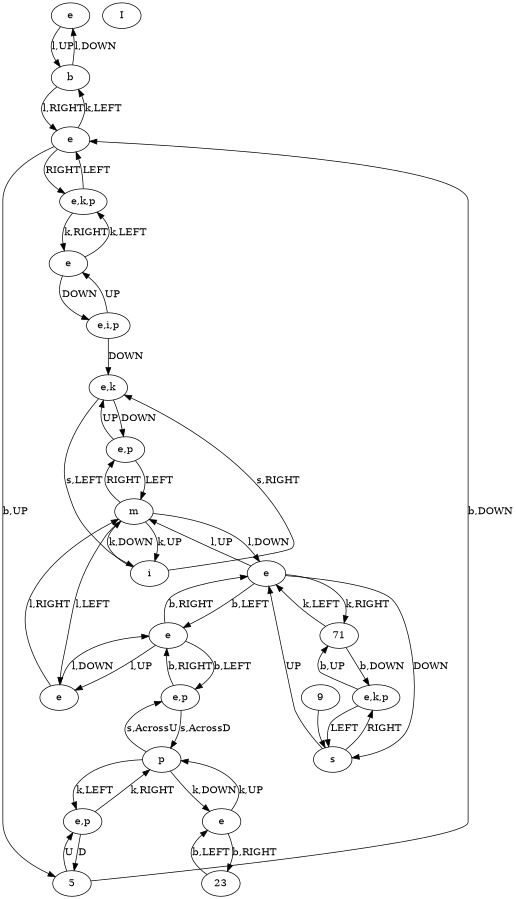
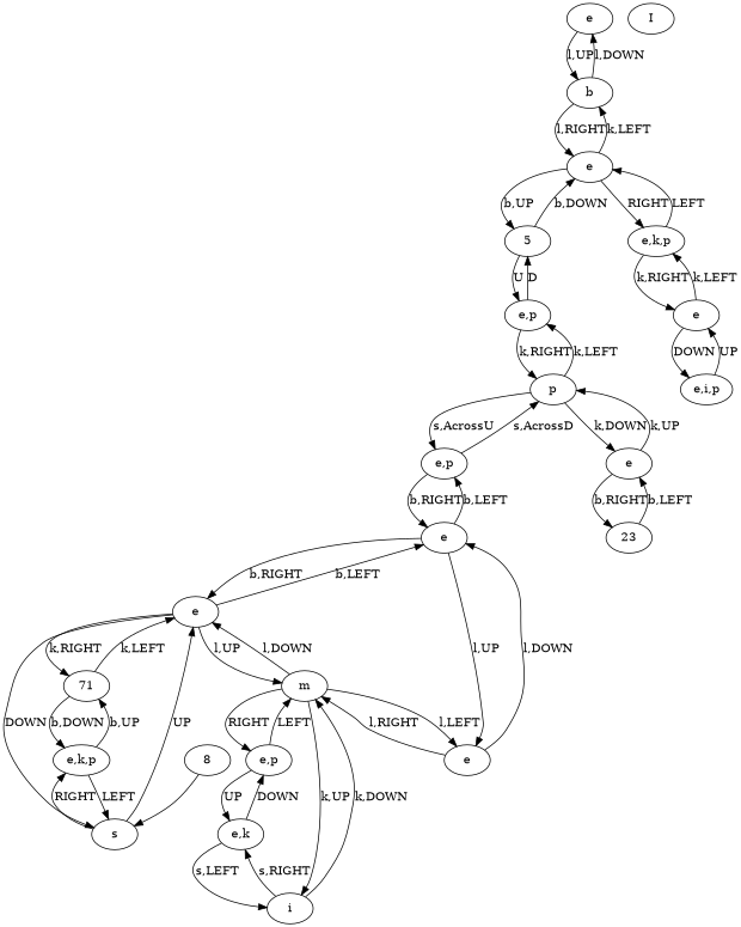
  digraph {
    n1 [label=e]
    n2 [label=b]
    n3 [label=e]
    n4 [label="e,p"]
    n5 [label=m]
    n6 [label="e,k"]
    n7 [label=e]
    n8 [label=e]
    n9 [label=i]
    n10 [label="e,p"]
    n11 [label=p]
    5
    n13 [label="e,p"]
    n14 [label=e]
    n15 [label=e]
    23
    n17 [label="e,k,p"]
    n18 [label=I]
    n19 [label="e,i,p"]
    n20 [label=e]
    n21 [label=s]
    n22 [label="e,k,p"]
-   8 [label=9]
+   8
    n24 [label=71]
    n1 -> n2 [label="l,UP"]
    n2 -> n1 [label="l,DOWN"]
    n2 -> n3 [label="l,RIGHT"]
    n3 -> n2 [label="k,LEFT"]
    n3 -> 5 [label="b,UP"]
    n3 -> n17 [label=RIGHT]
    n4 -> n5 [label=LEFT]
    n4 -> n6 [label=UP]
    n5 -> n4 [label=RIGHT]
    n5 -> n7 [label="l,DOWN"]
    n5 -> n8 [label="l,LEFT"]
    n5 -> n9 [label="k,UP"]
    n6 -> n4 [label=DOWN]
    n6 -> n9 [label="s,LEFT"]
    n7 -> n5 [label="l,UP"]
    n7 -> n15 [label="b,LEFT"]
    n7 -> n21 [label=DOWN]
    n7 -> n24 [label="k,RIGHT"]
    n8 -> n5 [label="l,RIGHT"]
    n8 -> n15 [label="l,DOWN"]
    n9 -> n5 [label="k,DOWN"]
    n9 -> n6 [label="s,RIGHT"]
    n10 -> n11 [label="k,RIGHT"]
    n10 -> 5 [label=D]
    n11 -> n10 [label="k,LEFT"]
    n11 -> n13 [label="s,AcrossU"]
    n11 -> n14 [label="k,DOWN"]
    5 -> n3 [label="b,DOWN"]
    5 -> n10 [label=U]
    n13 -> n11 [label="s,AcrossD"]
    n13 -> n15 [label="b,RIGHT"]
    n14 -> n11 [label="k,UP"]
    n14 -> 23 [label="b,RIGHT"]
    n15 -> n7 [label="b,RIGHT"]
    n15 -> n8 [label="l,UP"]
    n15 -> n13 [label="b,LEFT"]
    23 -> n14 [label="b,LEFT"]
    n17 -> n3 [label=LEFT]
    n17 -> n20 [label="k,RIGHT"]
-   n19 -> n6 [label=DOWN]
    n19 -> n20 [label=UP]
    n20 -> n17 [label="k,LEFT"]
    n20 -> n19 [label=DOWN]
    n21 -> n7 [label=UP]
    n21 -> n22 [label=RIGHT]
    n22 -> n21 [label=LEFT]
    n22 -> n24 [label="b,UP"]
    8 -> n21
    n24 -> n7 [label="k,LEFT"]
    n24 -> n22 [label="b,DOWN"]
  }
